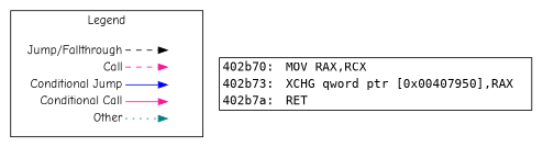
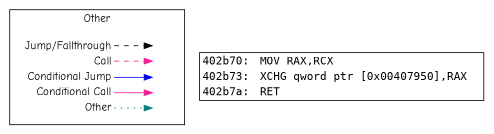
  digraph {
    newrank=true
    fontname="Comic Neue"
    node [shape=plaintext fontname="Comic Neue"]
    edge [color=deeppink fontname="Comic Neue"]
    n1 [label=<<table border="0" cellpadding="2" cellspacing="0" cellborder="0">                   <tr><td align="right" port="i1">Jump/Fallthrough</td></tr>                   <tr><td align="right" port="i2">Call</td></tr>                   <tr><td align="right" port="i3">Conditional Jump</td></tr>                   <tr><td align="right" port="i4">Conditional Call</td></tr>                   <tr><td align="right" port="i5">Other</td></tr>                </table>>]
    n2 [label=<<table border="0" cellpadding="2" cellspacing="0" cellborder="0">                    <tr><td port="i1">&nbsp;</td></tr>                    <tr><td port="i2">&nbsp;</td></tr>                    <tr><td port="i3">&nbsp;</td></tr>                    <tr><td port="i4">&nbsp;</td></tr>                    <tr><td port="i5">&nbsp;</td></tr>                 </table>>]
    n3 [label=<     <TABLE BORDER="1" CELLBORDER="0" CELLSPACING="0">       <TR>         <TD PORT="insn_402b70" ALIGN="RIGHT"><FONT FACE="monospace">402b70: </FONT></TD>         <TD ALIGN="LEFT"><FONT FACE="monospace">MOV RAX,RCX</FONT></TD>         <TD>&nbsp;&nbsp;&nbsp;</TD> // for spacing       </TR>       <TR>         <TD PORT="insn_402b73" ALIGN="RIGHT"><FONT FACE="monospace">402b73: </FONT></TD>         <TD ALIGN="LEFT"><FONT FACE="monospace">XCHG qword ptr [0x00407950],RAX</FONT></TD>         <TD>&nbsp;&nbsp;&nbsp;</TD> // for spacing       </TR>       <TR>         <TD PORT="insn_402b7a" ALIGN="RIGHT"><FONT FACE="monospace">402b7a: </FONT></TD>         <TD ALIGN="LEFT"><FONT FACE="monospace">RET</FONT></TD>         <TD>&nbsp;&nbsp;&nbsp;</TD> // for spacing       </TR>     </TABLE>>]
    subgraph cluster_1 {
-     label=Legend
+     label=Other
      rank=same
      n1
      n2
    }
    n1 -> n2 [color=black headport="i1:w" style=dashed tailport="i1:e"]
    n1 -> n2 [headport="i2:w" style=dashed tailport="i2:e"]
    n1 -> n2 [color=blue headport="i3:w" tailport="i3:e"]
    n1 -> n2 [headport="i4:w" tailport="i4:e"]
    n1 -> n2 [color=teal headport="i5:w" style=dotted tailport="i5:e"]
  }
